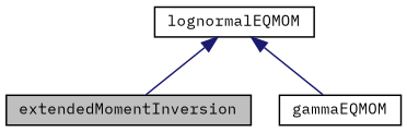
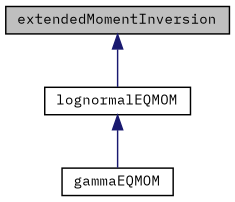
  digraph {
    fontname="IBM Plex Mono"
    node [color=black fontname="IBM Plex Mono" fontsize=10 shape=record]
    edge [color=midnightblue dir=back fontname="IBM Plex Mono" fontsize=10 labelfontname=Helvetica labelfontsize=10 style=solid]
    n1 [fillcolor=grey75 fontcolor=black height=0.2 label=extendedMomentInversion style=filled width=0.4]
    n2 [height=0.2 label=lognormalEQMOM width=0.4]
    n3 [height=0.2 label=gammaEQMOM width=0.4]
-   n2 -> n1
+   n1 -> n2
    n2 -> n3
  }
